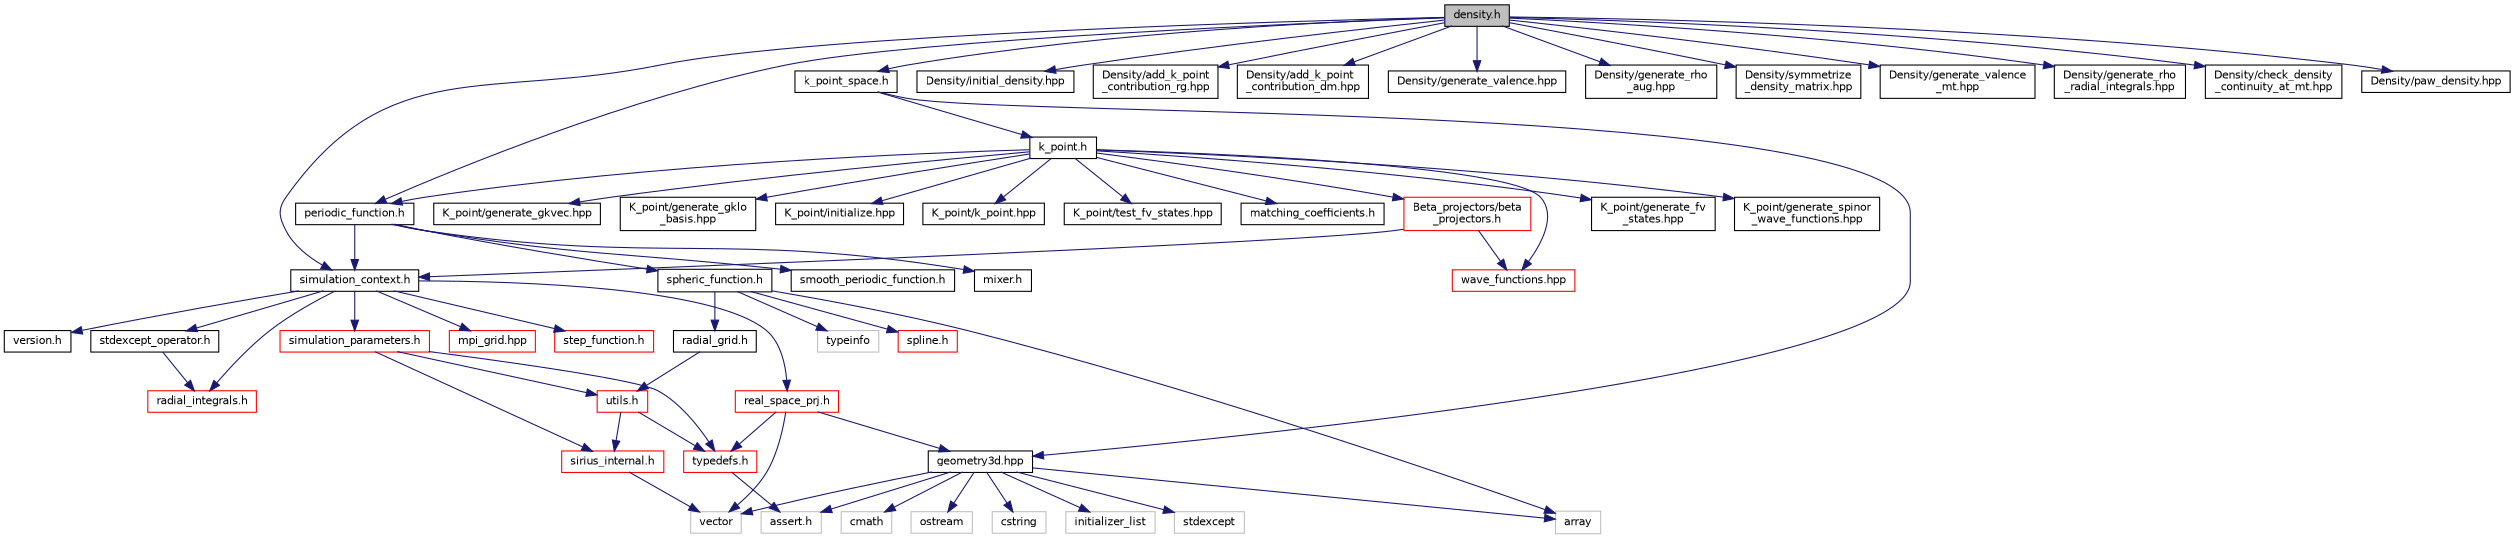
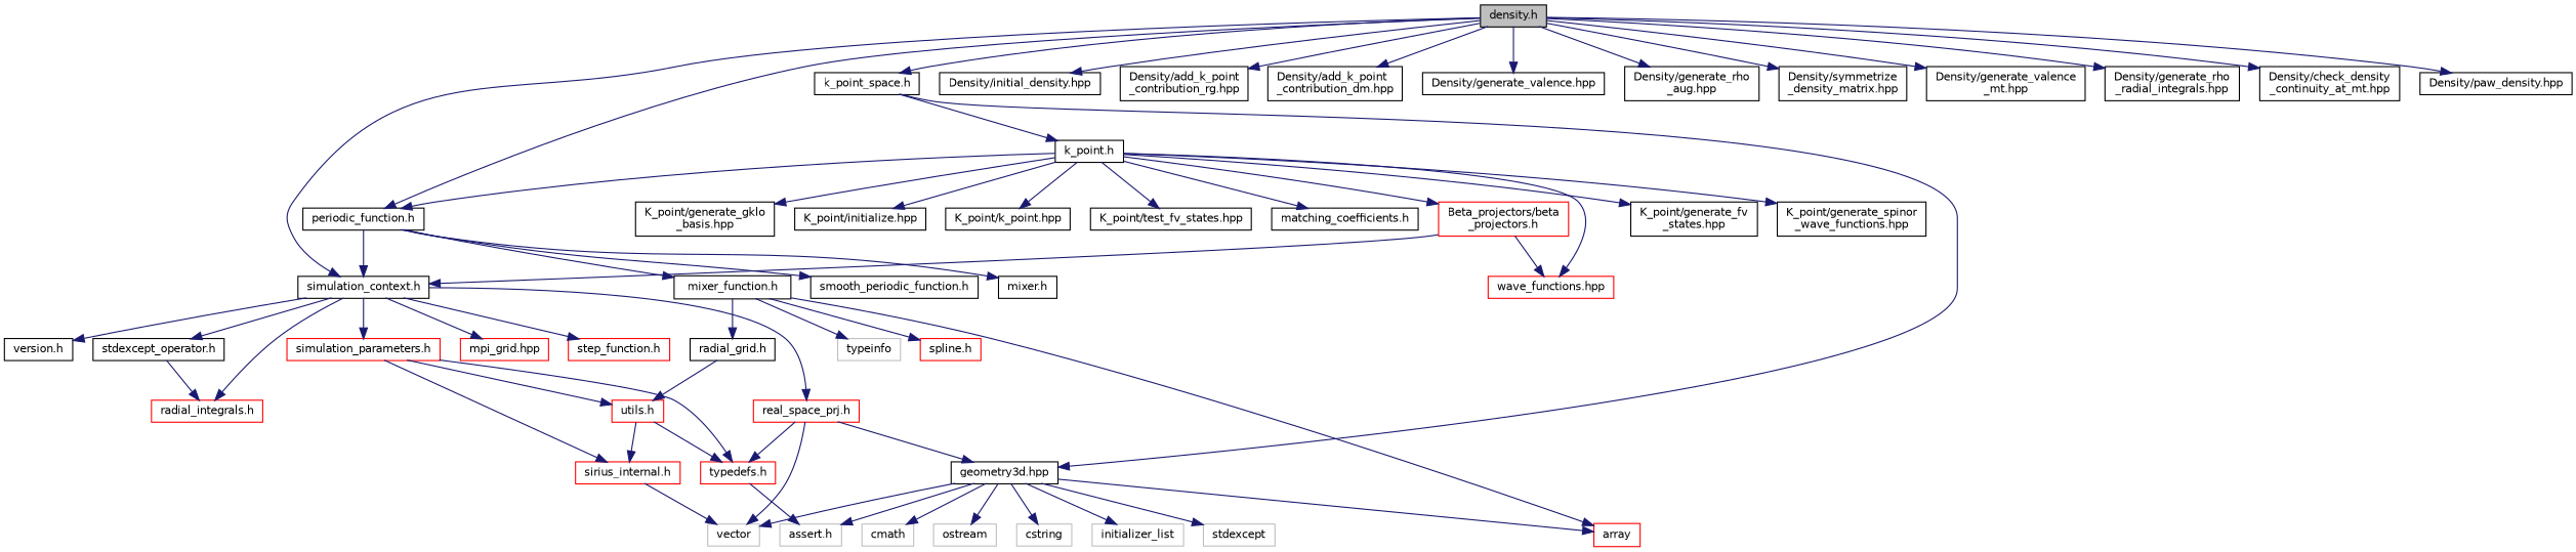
  digraph {
    node [color=black fillcolor=white fontname=Helvetica fontsize=10 shape=record style=filled]
    edge [color=midnightblue fontname=Helvetica fontsize=10 labelfontname=Helvetica labelfontsize=10 style=solid]
    n1 [fillcolor=grey75 fontcolor=black height=0.2 label="density.h" width=0.4]
    n2 [height=0.2 label="periodic_function.h" width=0.4]
    n3 [height=0.2 label="simulation_context.h" width=0.4]
    n4 [height=0.2 label="k_point_space.h" width=0.4]
    n5 [height=0.2 label="Density/initial_density.hpp" width=0.4]
    n6 [height=0.2 label="Density/add_k_point\l_contribution_rg.hpp" width=0.4]
    n7 [height=0.2 label="Density/add_k_point\l_contribution_dm.hpp" width=0.4]
    n8 [height=0.2 label="Density/generate_valence.hpp" width=0.4]
    n9 [height=0.2 label="Density/generate_rho\l_aug.hpp" width=0.4]
    n10 [height=0.2 label="Density/symmetrize\l_density_matrix.hpp" width=0.4]
    n11 [height=0.2 label="Density/generate_valence\l_mt.hpp" width=0.4]
    n12 [height=0.2 label="Density/generate_rho\l_radial_integrals.hpp" width=0.4]
    n13 [height=0.2 label="Density/check_density\l_continuity_at_mt.hpp" width=0.4]
    n14 [height=0.2 label="Density/paw_density.hpp" width=0.4]
-   n15 [height=0.2 label="spheric_function.h" width=0.4]
+   n15 [height=0.2 label="mixer_function.h" width=0.4]
    n16 [height=0.2 label="smooth_periodic_function.h" width=0.4]
    n17 [height=0.2 label="mixer.h" width=0.4]
    n18 [color=red height=0.2 label="simulation_parameters.h" width=0.4]
    n19 [color=red height=0.2 label="mpi_grid.hpp" width=0.4]
    n20 [color=red height=0.2 label="step_function.h" width=0.4]
    n21 [color=red height=0.2 label="real_space_prj.h" width=0.4]
    n22 [height=0.2 label="version.h" width=0.4]
    n23 [height=0.2 label="stdexcept_operator.h" width=0.4]
    n24 [color=red height=0.2 label="radial_integrals.h" width=0.4]
    n25 [height=0.2 label="geometry3d.hpp" width=0.4]
    n26 [height=0.2 label="k_point.h" width=0.4]
-   n27 [color=grey75 height=0.2 label=array width=0.4]
+   n27 [color=red height=0.2 label=array width=0.4]
    n28 [color=grey75 height=0.2 label=typeinfo width=0.4]
    n29 [height=0.2 label="radial_grid.h" width=0.4]
    n30 [color=red height=0.2 label="spline.h" width=0.4]
    n31 [color=red height=0.2 label="typedefs.h" width=0.4]
    n32 [color=red height=0.2 label="utils.h" width=0.4]
    n33 [color=red height=0.2 label="sirius_internal.h" width=0.4]
    n34 [color=grey75 height=0.2 label=vector width=0.4]
    n35 [color=grey75 height=0.2 label="assert.h" width=0.4]
    n36 [color=grey75 height=0.2 label=cmath width=0.4]
    n37 [color=grey75 height=0.2 label=ostream width=0.4]
    n38 [color=grey75 height=0.2 label=cstring width=0.4]
    n39 [color=grey75 height=0.2 label=initializer_list width=0.4]
    n40 [color=grey75 height=0.2 label=stdexcept width=0.4]
    n41 [height=0.2 label="matching_coefficients.h" width=0.4]
    n42 [color=red height=0.2 label="Beta_projectors/beta\l_projectors.h" width=0.4]
    n43 [color=red height=0.2 label="wave_functions.hpp" width=0.4]
    n44 [height=0.2 label="K_point/generate_fv\l_states.hpp" width=0.4]
    n45 [height=0.2 label="K_point/generate_spinor\l_wave_functions.hpp" width=0.4]
-   n46 [height=0.2 label="K_point/generate_gkvec.hpp" width=0.4]
    n47 [height=0.2 label="K_point/generate_gklo\l_basis.hpp" width=0.4]
    n48 [height=0.2 label="K_point/initialize.hpp" width=0.4]
    n49 [height=0.2 label="K_point/k_point.hpp" width=0.4]
    n50 [height=0.2 label="K_point/test_fv_states.hpp" width=0.4]
    n1 -> n2
    n1 -> n3
    n1 -> n4
    n1 -> n5
    n1 -> n6
    n1 -> n7
    n1 -> n8
    n1 -> n9
    n1 -> n10
    n1 -> n11
    n1 -> n12
    n1 -> n13
    n1 -> n14
    n2 -> n3
    n2 -> n15
    n2 -> n16
    n2 -> n17
    n3 -> n18
    n3 -> n19
    n3 -> n20
    n3 -> n21
    n3 -> n22
    n3 -> n23
    n3 -> n24
    n4 -> n25
    n4 -> n26
    n15 -> n27
    n15 -> n28
    n15 -> n29
    n15 -> n30
    n18 -> n31
    n18 -> n32
    n18 -> n33
    n21 -> n25
    n21 -> n31
    n21 -> n34
    n23 -> n24
    n25 -> n27
    n25 -> n34
    n25 -> n35
    n25 -> n36
    n25 -> n37
    n25 -> n38
    n25 -> n39
    n25 -> n40
    n26 -> n2
    n26 -> n41
    n26 -> n42
    n26 -> n43
    n26 -> n44
    n26 -> n45
-   n26 -> n46
    n26 -> n47
    n26 -> n48
    n26 -> n49
    n26 -> n50
    n29 -> n32
    n31 -> n35
    n32 -> n31
    n32 -> n33
    n33 -> n34
    n42 -> n3
    n42 -> n43
  }
